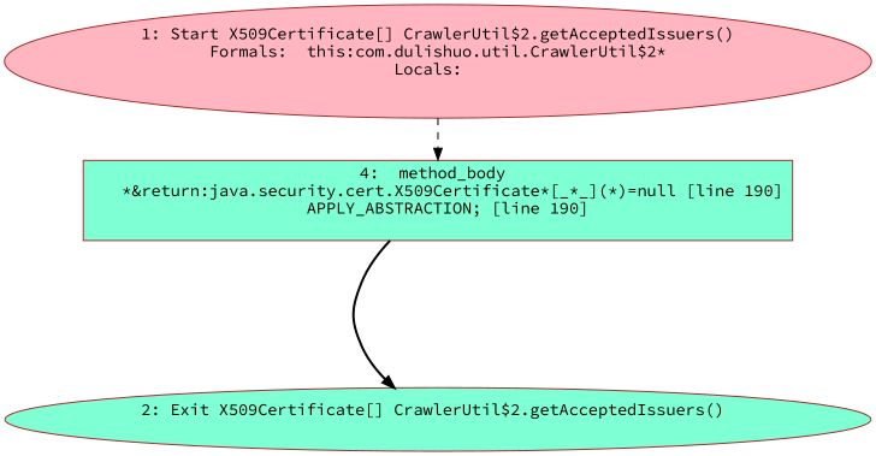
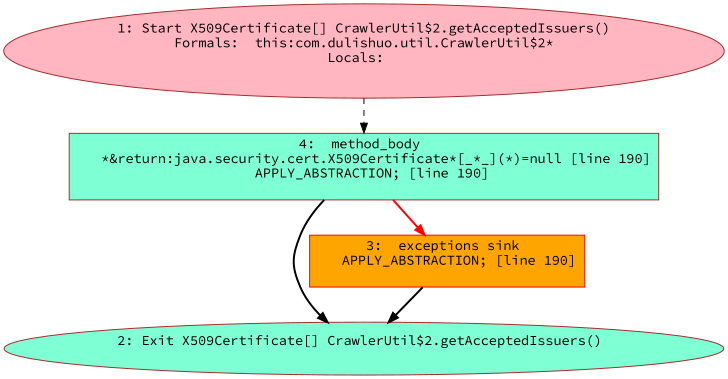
  digraph {
    fontname="Source Code Pro"
    node [color=brown style=filled fillcolor=aquamarine fontname="Source Code Pro"]
    edge [style=bold fontname="Source Code Pro"]
    n1 [label="1: Start X509Certificate[] CrawlerUtil$2.getAcceptedIssuers()\nFormals:  this:com.dulishuo.util.CrawlerUtil$2*\nLocals:  \n  " fillcolor=lightpink]
    n2 [label="4:  method_body \n   *&return:java.security.cert.X509Certificate*[_*_](*)=null [line 190]\n  APPLY_ABSTRACTION; [line 190]\n " shape=box]
    n3 [label="2: Exit X509Certificate[] CrawlerUtil$2.getAcceptedIssuers() \n  "]
+   n4 [label="3:  exceptions sink \n   APPLY_ABSTRACTION; [line 190]\n " shape=box fillcolor=orange color=red]
    n1 -> n2 [style=dashed]
    n2 -> n3
+   n2 -> n4 [color=red]
+   n4 -> n3
  }
